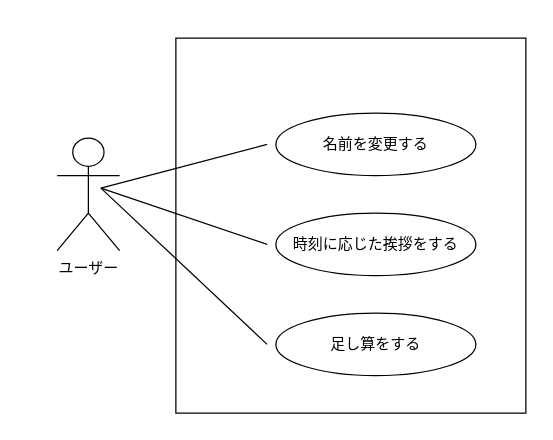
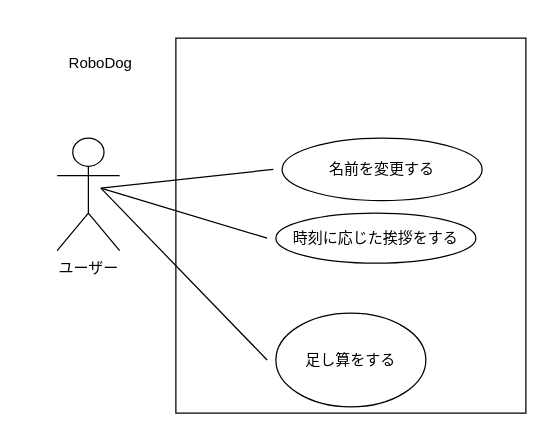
  <mxCell id="0" />
  <mxCell id="1" parent="0" />
  <mxCell id="2" value="ユーザー" style="shape=umlActor;verticalLabelPosition=bottom;verticalAlign=top;html=1;" parent="1" vertex="1"><mxGeometry x="45" y="110" width="50" height="90" as="geometry" /></mxCell>
  <mxCell id="3" value="" style="rounded=0;whiteSpace=wrap;html=1;fillColor=none;strokeColor=#000000;" parent="1" vertex="1"><mxGeometry x="140" y="30" width="280" height="300" as="geometry" /></mxCell>
- <mxCell id="4" value="名前を変更する" style="ellipse;whiteSpace=wrap;html=1;shadow=0;perimeterSpacing=7;fillColor=none;" parent="1" vertex="1"><mxGeometry x="220" y="90" width="160" height="50" as="geometry" /></mxCell>
- <mxCell id="5" value="時刻に応じた挨拶をする" style="ellipse;whiteSpace=wrap;html=1;shadow=0;perimeterSpacing=7;fillColor=none;" parent="1" vertex="1"><mxGeometry x="220" y="170" width="160" height="50" as="geometry" /></mxCell>
+ <mxCell id="4" value="名前を変更する" style="ellipse;whiteSpace=wrap;html=1;shadow=0;perimeterSpacing=7;fillColor=none;" parent="1" vertex="1"><mxGeometry x="225" y="110" width="160" height="50" as="geometry" /></mxCell>
+ <mxCell id="5" value="時刻に応じた挨拶をする" style="ellipse;whiteSpace=wrap;html=1;shadow=0;perimeterSpacing=7;fillColor=none;" parent="1" vertex="1"><mxGeometry x="220" y="170" width="160" height="40" as="geometry" /></mxCell>
  <mxCell id="6" value="" style="endArrow=none;html=1;rounded=0;entryX=0;entryY=0.5;entryDx=0;entryDy=0;" parent="1" target="4" edge="1"><mxGeometry width="50" height="50" relative="1" as="geometry"><mxPoint x="80" y="150" as="sourcePoint" /><mxPoint x="280" y="320" as="targetPoint" /></mxGeometry></mxCell>
  <mxCell id="7" value="" style="endArrow=none;html=1;rounded=0;entryX=0;entryY=0.5;entryDx=0;entryDy=0;" parent="1" target="5" edge="1"><mxGeometry width="50" height="50" relative="1" as="geometry"><mxPoint x="80" y="150" as="sourcePoint" /><mxPoint x="243" y="250" as="targetPoint" /></mxGeometry></mxCell>
- <mxCell id="9" value="足し算をする" style="ellipse;whiteSpace=wrap;html=1;shadow=0;perimeterSpacing=7;fillColor=none;" vertex="1" parent="1"><mxGeometry x="220" y="250" width="160" height="50" as="geometry" /></mxCell>
+ <mxCell id="8" value="RoboDog" style="rounded=0;whiteSpace=wrap;html=1;fillColor=none;strokeColor=none;" vertex="1" parent="1"><mxGeometry x="20" y="20" width="120" height="60" as="geometry" /></mxCell>
+ <mxCell id="9" value="足し算をする" style="ellipse;whiteSpace=wrap;html=1;shadow=0;perimeterSpacing=7;fillColor=none;" vertex="1" parent="1"><mxGeometry x="220" y="250" width="120" height="75" as="geometry" /></mxCell>
  <mxCell id="10" value="" style="endArrow=none;html=1;rounded=0;entryX=0;entryY=0.5;entryDx=0;entryDy=0;" edge="1" parent="1" target="9"><mxGeometry width="50" height="50" relative="1" as="geometry"><mxPoint x="80" y="150" as="sourcePoint" /><mxPoint x="223" y="205" as="targetPoint" /></mxGeometry></mxCell>
